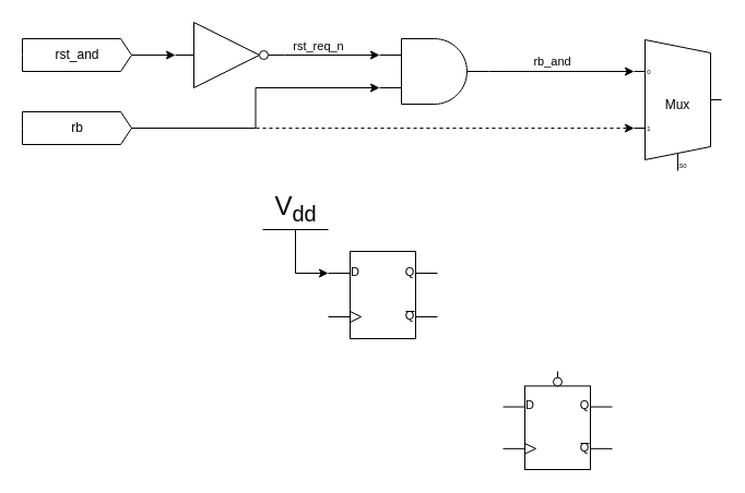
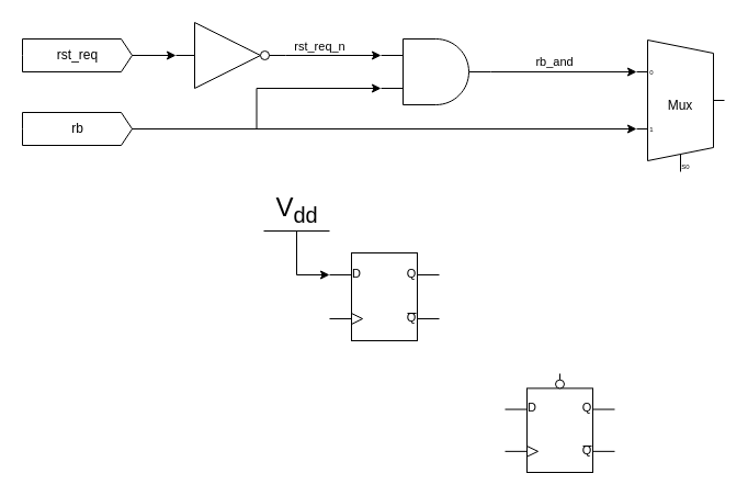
  <mxCell id="0" />
  <mxCell id="1" parent="0" />
  <mxCell id="2" value="" style="verticalLabelPosition=bottom;shadow=0;dashed=0;align=center;html=1;verticalAlign=top;shape=mxgraph.electrical.logic_gates.logic_gate;operation=and;" parent="1" vertex="1"><mxGeometry x="347" y="35" width="100" height="60" as="geometry" /></mxCell>
  <mxCell id="3" value="" style="verticalLabelPosition=bottom;shadow=0;dashed=0;align=center;html=1;verticalAlign=top;shape=mxgraph.electrical.logic_gates.inverter_2;movableLabel=1;" parent="1" vertex="1"><mxGeometry x="160" y="20" width="100" height="60" as="geometry" /></mxCell>
  <mxCell id="4" value="" style="verticalLabelPosition=bottom;shadow=0;dashed=0;align=center;html=1;verticalAlign=top;shape=mxgraph.electrical.logic_gates.d_type_flip-flop;" parent="1" vertex="1"><mxGeometry x="300" y="230" width="100" height="80" as="geometry" /></mxCell>
  <mxCell id="5" value="Mux" style="shadow=0;dashed=0;align=center;html=1;strokeWidth=1;shape=mxgraph.electrical.abstract.mux2;whiteSpace=wrap;" parent="1" vertex="1"><mxGeometry x="580" y="36" width="80" height="120" as="geometry" /></mxCell>
  <mxCell id="6" style="edgeStyle=orthogonalEdgeStyle;rounded=0;orthogonalLoop=1;jettySize=auto;html=1;exitX=1;exitY=0.5;exitDx=0;exitDy=0;exitPerimeter=0;entryX=0;entryY=0.25;entryDx=0;entryDy=0;entryPerimeter=0;" parent="1" source="3" target="2" edge="1"><mxGeometry relative="1" as="geometry"><Array as="points"><mxPoint x="260" y="50" /></Array></mxGeometry></mxCell>
  <mxCell id="7" value="rst_req_n" style="edgeLabel;html=1;align=center;verticalAlign=bottom;resizable=0;points=[];labelPosition=center;verticalLabelPosition=top;" parent="6" vertex="1" connectable="0"><mxGeometry x="-0.16" y="4" relative="1" as="geometry"><mxPoint x="-7" y="4" as="offset" /></mxGeometry></mxCell>
  <mxCell id="8" style="edgeStyle=orthogonalEdgeStyle;rounded=0;orthogonalLoop=1;jettySize=auto;html=1;exitX=1;exitY=0.5;exitDx=0;exitDy=0;exitPerimeter=0;entryX=0;entryY=0.217;entryDx=0;entryDy=3;entryPerimeter=0;" parent="1" source="2" target="5" edge="1"><mxGeometry relative="1" as="geometry" /></mxCell>
  <mxCell id="9" value="rb_and" style="edgeLabel;html=1;align=center;verticalAlign=bottom;resizable=0;points=[];labelPosition=center;verticalLabelPosition=top;" vertex="1" connectable="0" parent="8"><mxGeometry x="-0.146" y="1" relative="1" as="geometry"><mxPoint as="offset" /></mxGeometry></mxCell>
  <mxCell id="10" value="" style="verticalLabelPosition=bottom;shadow=0;dashed=0;align=center;html=1;verticalAlign=top;shape=mxgraph.electrical.logic_gates.d_type_flip-flop_with_clear_2;" vertex="1" parent="1"><mxGeometry x="460" y="340" width="100" height="90" as="geometry" /></mxCell>
- <mxCell id="11" value="rst_and" style="shape=mxgraph.arrows2.arrow;verticalLabelPosition=middle;shadow=0;dashed=0;align=center;html=1;verticalAlign=middle;strokeWidth=1;dy=0;dx=10;notch=0;labelPosition=center;" vertex="1" parent="1"><mxGeometry x="20" y="35" width="100" height="30" as="geometry" /></mxCell>
+ <mxCell id="11" value="rst_req" style="shape=mxgraph.arrows2.arrow;verticalLabelPosition=middle;shadow=0;dashed=0;align=center;html=1;verticalAlign=middle;strokeWidth=1;dy=0;dx=10;notch=0;labelPosition=center;" vertex="1" parent="1"><mxGeometry x="20" y="35" width="100" height="30" as="geometry" /></mxCell>
  <mxCell id="12" value="rb" style="shape=mxgraph.arrows2.arrow;verticalLabelPosition=middle;shadow=0;dashed=0;align=center;html=1;verticalAlign=middle;strokeWidth=1;dy=0;dx=10;notch=0;labelPosition=center;" vertex="1" parent="1"><mxGeometry x="20" y="102" width="100" height="30" as="geometry" /></mxCell>
  <mxCell id="13" style="edgeStyle=orthogonalEdgeStyle;rounded=0;orthogonalLoop=1;jettySize=auto;html=1;exitX=1;exitY=0.5;exitDx=0;exitDy=0;exitPerimeter=0;entryX=0;entryY=0.5;entryDx=0;entryDy=0;entryPerimeter=0;" edge="1" parent="1" source="11" target="3"><mxGeometry relative="1" as="geometry" /></mxCell>
  <mxCell id="14" style="edgeStyle=orthogonalEdgeStyle;rounded=0;orthogonalLoop=1;jettySize=auto;html=1;exitX=1;exitY=0.5;exitDx=0;exitDy=0;exitPerimeter=0;entryX=0;entryY=0.75;entryDx=0;entryDy=0;entryPerimeter=0;" edge="1" parent="1" source="12" target="2"><mxGeometry relative="1" as="geometry" /></mxCell>
- <mxCell id="15" style="edgeStyle=orthogonalEdgeStyle;rounded=0;orthogonalLoop=1;jettySize=auto;html=1;exitX=1;exitY=0.5;exitDx=0;exitDy=0;exitPerimeter=0;entryX=0;entryY=0.65;entryDx=0;entryDy=3;entryPerimeter=0;dashed=1;" edge="1" parent="1" source="12" target="5"><mxGeometry relative="1" as="geometry" /></mxCell>
+ <mxCell id="15" style="edgeStyle=orthogonalEdgeStyle;rounded=0;orthogonalLoop=1;jettySize=auto;html=1;exitX=1;exitY=0.5;exitDx=0;exitDy=0;exitPerimeter=0;entryX=0;entryY=0.65;entryDx=0;entryDy=3;entryPerimeter=0;" edge="1" parent="1" source="12" target="5"><mxGeometry relative="1" as="geometry" /></mxCell>
  <mxCell id="16" value="V&lt;sub&gt;dd&lt;/sub&gt;" style="verticalLabelPosition=top;verticalAlign=bottom;shape=mxgraph.electrical.signal_sources.vdd;shadow=0;dashed=0;align=center;strokeWidth=1;fontSize=24;html=1;flipV=1;" vertex="1" parent="1"><mxGeometry x="240" y="210" width="60" height="40" as="geometry" /></mxCell>
  <mxCell id="17" style="edgeStyle=orthogonalEdgeStyle;rounded=0;orthogonalLoop=1;jettySize=auto;html=1;exitX=0.5;exitY=0;exitDx=0;exitDy=0;exitPerimeter=0;entryX=0;entryY=0.25;entryDx=0;entryDy=0;entryPerimeter=0;" edge="1" parent="1" source="16" target="4"><mxGeometry relative="1" as="geometry" /></mxCell>
